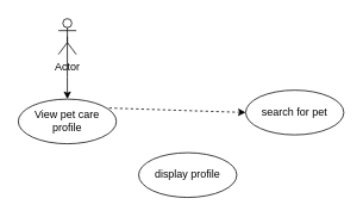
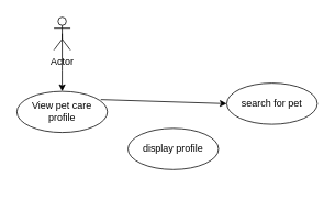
  <mxCell id="0" />
  <mxCell id="1" parent="0" />
  <mxCell id="2" style="edgeStyle=orthogonalEdgeStyle;rounded=0;orthogonalLoop=1;jettySize=auto;html=1;exitX=0.5;exitY=0.5;exitDx=0;exitDy=0;exitPerimeter=0;" edge="1" parent="1" source="3"><mxGeometry relative="1" as="geometry"><mxPoint x="75" y="110" as="targetPoint" /></mxGeometry></mxCell>
  <mxCell id="3" value="Actor" style="shape=umlActor;verticalLabelPosition=bottom;verticalAlign=top;html=1;" vertex="1" parent="1"><mxGeometry x="65" y="20" width="20" height="40" as="geometry" /></mxCell>
  <mxCell id="4" value="View pet care&lt;div&gt;profile&lt;/div&gt;" style="ellipse;whiteSpace=wrap;html=1;" vertex="1" parent="1"><mxGeometry x="20" y="110" width="110" height="50" as="geometry" /></mxCell>
- <mxCell id="5" value="display profile" style="ellipse;whiteSpace=wrap;html=1;" vertex="1" parent="1"><mxGeometry x="155" y="170" width="110" height="50" as="geometry" /></mxCell>
+ <mxCell id="5" value="display profile" style="ellipse;whiteSpace=wrap;html=1;" vertex="1" parent="1"><mxGeometry x="155" y="155" width="110" height="50" as="geometry" /></mxCell>
  <mxCell id="6" value="search for pet" style="ellipse;whiteSpace=wrap;html=1;" vertex="1" parent="1"><mxGeometry x="275" y="100" width="110" height="50" as="geometry" /></mxCell>
- <mxCell id="7" value="" style="endArrow=classic;html=1;rounded=0;exitX=0.927;exitY=0.2;exitDx=0;exitDy=0;exitPerimeter=0;entryX=0;entryY=0.5;entryDx=0;entryDy=0;dashed=1;" edge="1" parent="1" source="4" target="6"><mxGeometry width="50" height="50" relative="1" as="geometry"><mxPoint x="140" y="145" as="sourcePoint" /><mxPoint x="191" y="184" as="targetPoint" /></mxGeometry></mxCell>
+ <mxCell id="7" value="" style="endArrow=classic;html=1;rounded=0;exitX=0.927;exitY=0.2;exitDx=0;exitDy=0;exitPerimeter=0;entryX=0;entryY=0.5;entryDx=0;entryDy=0;" edge="1" parent="1" source="4" target="6"><mxGeometry width="50" height="50" relative="1" as="geometry"><mxPoint x="140" y="145" as="sourcePoint" /><mxPoint x="191" y="184" as="targetPoint" /></mxGeometry></mxCell>
